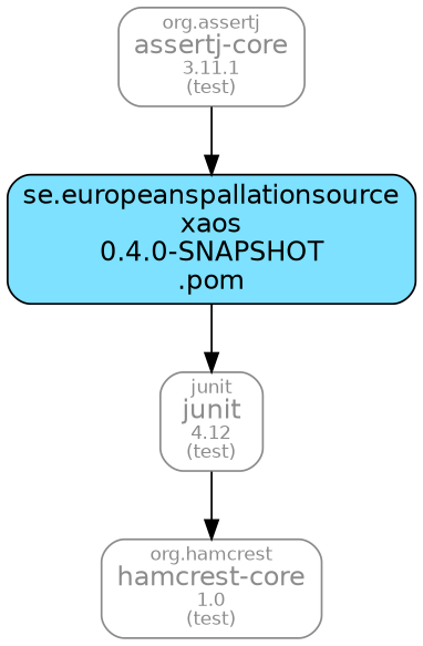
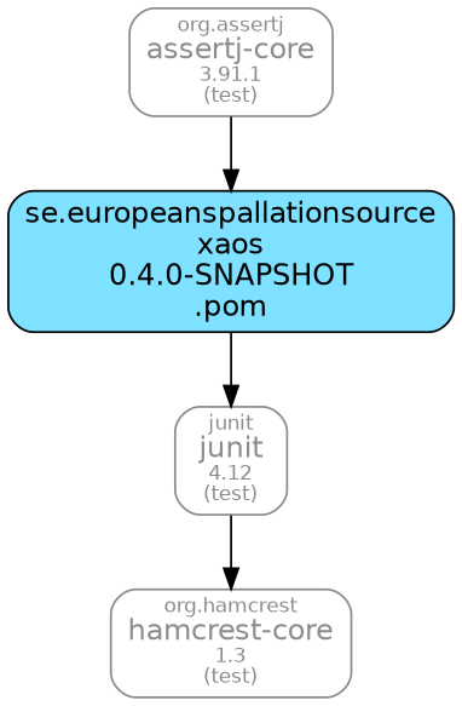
  digraph {
    node [fontname=Helvetica fontsize=14 shape=box style=rounded color=grey55 fontcolor=grey55]
    edge [fontname=Helvetica fontsize=10]
    n1 [fillcolor="#7DE1FF" label=<se.europeanspallationsource<br/>xaos<br/>0.4.0-SNAPSHOT<br/>.pom> style="rounded, filled" color="" fontcolor=""]
    n2 [label=<<font color="grey55" point-size="10">junit</font><br/>junit<font color="grey55" point-size="10"><br/>4.12</font><font color="grey55" point-size="10"><br/>(test)</font>>]
-   n3 [label=<<font color="grey55" point-size="10">org.assertj</font><br/>assertj-core<font color="grey55" point-size="10"><br/>3.11.1</font><font color="grey55" point-size="10"><br/>(test)</font>>]
-   n4 [label=<<font color="grey55" point-size="10">org.hamcrest</font><br/>hamcrest-core<font color="grey55" point-size="10"><br/>1.0</font><font color="grey55" point-size="10"><br/>(test)</font>>]
+   n3 [label=<<font color="grey55" point-size="10">org.assertj</font><br/>assertj-core<font color="grey55" point-size="10"><br/>3.91.1</font><font color="grey55" point-size="10"><br/>(test)</font>>]
+   n4 [label=<<font color="grey55" point-size="10">org.hamcrest</font><br/>hamcrest-core<font color="grey55" point-size="10"><br/>1.3</font><font color="grey55" point-size="10"><br/>(test)</font>>]
    n1 -> n2
    n2 -> n4
    n3 -> n1
  }
